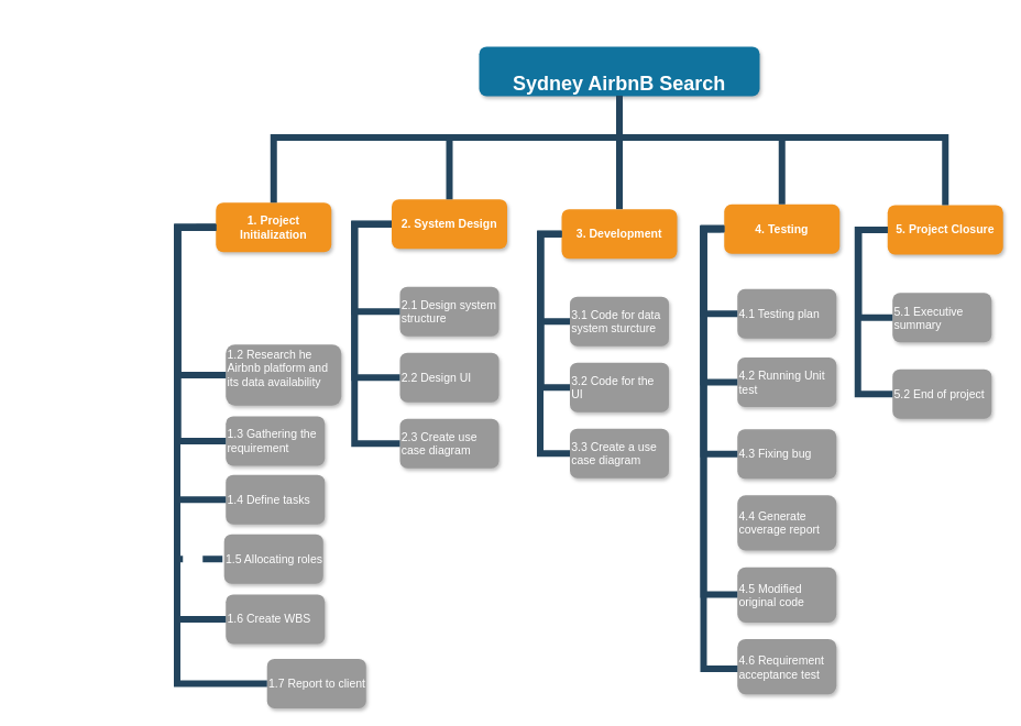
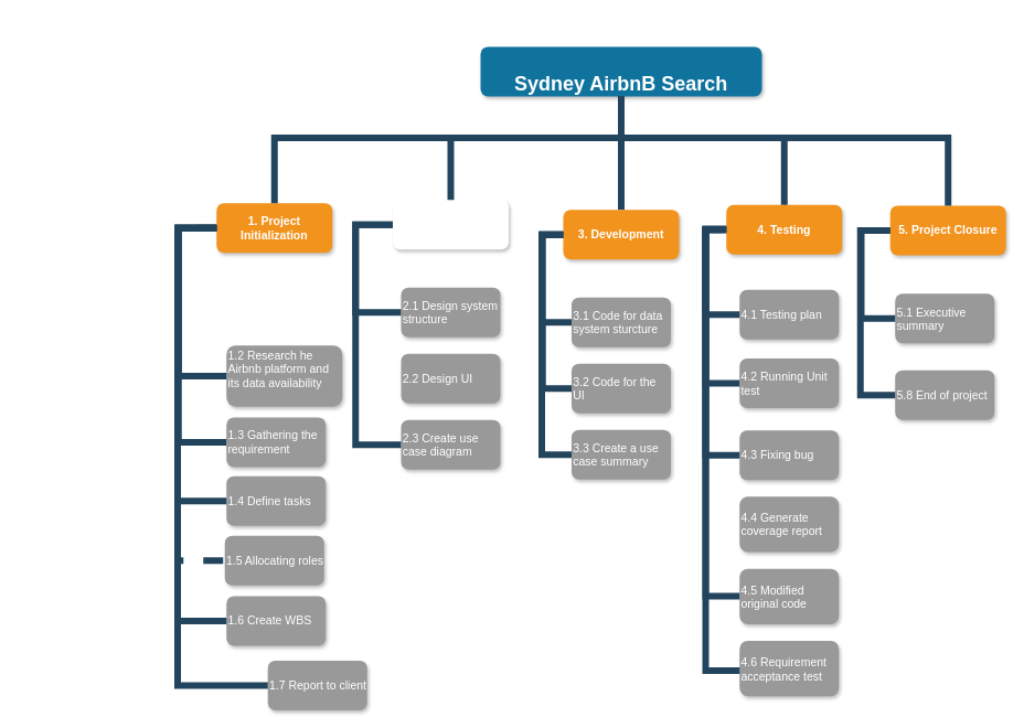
  <mxCell id="0" />
  <mxCell id="1" parent="0" />
  <mxCell id="2" value="&#10;&#10;&#10;Sydney AirbnB Search&#10;&#10;" style="whiteSpace=wrap;rounded=1;shadow=1;fillColor=#10739E;strokeColor=none;fontColor=#FFFFFF;fontStyle=1;fontSize=24" parent="1" vertex="1"><mxGeometry x="580" width="340" height="60" as="geometry" y="20" /></mxCell>
  <mxCell id="3" value="1. Project Initialization" style="whiteSpace=wrap;rounded=1;fillColor=#F2931E;strokeColor=none;shadow=1;fontColor=#FFFFFF;fontStyle=1;fontSize=14" parent="1" vertex="1"><mxGeometry x="261" y="209" width="140" height="60" as="geometry" /></mxCell>
- <mxCell id="4" value="2. System Design" style="whiteSpace=wrap;rounded=1;fillColor=#F2931E;strokeColor=none;shadow=1;fontColor=#FFFFFF;fontStyle=1;fontSize=14" parent="1" vertex="1"><mxGeometry x="474" y="205" width="140" height="60" as="geometry" /></mxCell>
+ <mxCell id="4" value="2. System Design" style="whiteSpace=wrap;rounded=1;fillColor=#ffffff;strokeColor=none;shadow=1;fontColor=#FFFFFF;fontStyle=1;fontSize=14;" parent="1" vertex="1"><mxGeometry x="474" y="205" width="140" height="60" as="geometry" /></mxCell>
  <mxCell id="5" value="3. Development" style="whiteSpace=wrap;rounded=1;fillColor=#F2931E;strokeColor=none;shadow=1;fontColor=#FFFFFF;fontStyle=1;fontSize=14" parent="1" vertex="1"><mxGeometry x="680" y="217" width="140" height="60" as="geometry" /></mxCell>
  <mxCell id="6" value="4. Testing" style="whiteSpace=wrap;rounded=1;fillColor=#F2931E;strokeColor=none;shadow=1;fontColor=#FFFFFF;fontStyle=1;fontSize=14" parent="1" vertex="1"><mxGeometry x="877" y="211.25" width="140" height="60" as="geometry" /></mxCell>
  <mxCell id="7" value="5. Project Closure" style="whiteSpace=wrap;rounded=1;fillColor=#F2931E;strokeColor=none;shadow=1;fontColor=#FFFFFF;fontStyle=1;fontSize=14" parent="1" vertex="1"><mxGeometry x="1075" y="212" width="140" height="60" as="geometry" /></mxCell>
  <mxCell id="8" value="1.2 Research he Airbnb platform and its data availability&#10; " style="whiteSpace=wrap;rounded=1;fillColor=#999999;strokeColor=none;shadow=1;fontColor=#FFFFFF;fontStyle=0;fontSize=14;align=left;" parent="1" vertex="1"><mxGeometry x="273" y="381" width="140" height="74" as="geometry" /></mxCell>
  <mxCell id="9" value="1.5 Allocating roles" style="whiteSpace=wrap;rounded=1;fillColor=#999999;strokeColor=none;shadow=1;fontColor=#FFFFFF;fontStyle=0;fontSize=14;align=left;" parent="1" vertex="1"><mxGeometry x="271" y="611" width="120" height="60" as="geometry" /></mxCell>
  <mxCell id="10" value="1.3 Gathering the requirement" style="whiteSpace=wrap;rounded=1;fillColor=#999999;strokeColor=none;shadow=1;fontColor=#FFFFFF;fontStyle=0;fontSize=14;align=left;" parent="1" vertex="1"><mxGeometry x="273" y="468" width="120" height="60" as="geometry" /></mxCell>
  <mxCell id="11" value="1.4 Define tasks" style="whiteSpace=wrap;rounded=1;fillColor=#999999;strokeColor=none;shadow=1;fontColor=#FFFFFF;fontStyle=0;fontSize=14;align=left;" parent="1" vertex="1"><mxGeometry x="273" y="539" width="120" height="60" as="geometry" /></mxCell>
  <mxCell id="12" value="2.1 Design system structure" style="whiteSpace=wrap;rounded=1;fillColor=#999999;strokeColor=none;shadow=1;fontColor=#FFFFFF;fontStyle=0;fontSize=14;align=left;" parent="1" vertex="1"><mxGeometry x="484" y="311" width="120" height="60" as="geometry" /></mxCell>
  <mxCell id="13" value="2.2 Design UI" style="whiteSpace=wrap;rounded=1;fillColor=#999999;strokeColor=none;shadow=1;fontColor=#FFFFFF;fontStyle=0;fontSize=14;align=left;" parent="1" vertex="1"><mxGeometry x="484" y="391" width="120" height="60" as="geometry" /></mxCell>
  <mxCell id="14" value="2.3 Create use case diagram" style="whiteSpace=wrap;rounded=1;fillColor=#999999;strokeColor=none;shadow=1;fontColor=#FFFFFF;fontStyle=0;fontSize=14;align=left;" parent="1" vertex="1"><mxGeometry x="484" y="471" width="120" height="60" as="geometry" /></mxCell>
  <mxCell id="15" value="3.1 Code for data system sturcture" style="whiteSpace=wrap;rounded=1;fillColor=#999999;strokeColor=none;shadow=1;fontColor=#FFFFFF;fontStyle=0;fontSize=14;align=left;" parent="1" vertex="1"><mxGeometry x="690" y="323" width="120" height="60" as="geometry" /></mxCell>
  <mxCell id="16" value="3.2 Code for the UI" style="whiteSpace=wrap;rounded=1;fillColor=#999999;strokeColor=none;shadow=1;fontColor=#FFFFFF;fontStyle=0;fontSize=14;align=left;" parent="1" vertex="1"><mxGeometry x="690" y="403" width="120" height="60" as="geometry" /></mxCell>
- <mxCell id="17" value="3.3 Create a use case diagram" style="whiteSpace=wrap;rounded=1;fillColor=#999999;strokeColor=none;shadow=1;fontColor=#FFFFFF;fontStyle=0;fontSize=14;align=left;" parent="1" vertex="1"><mxGeometry x="690" y="483" width="120" height="60" as="geometry" /></mxCell>
+ <mxCell id="17" value="3.3 Create a use case summary" style="whiteSpace=wrap;rounded=1;fillColor=#999999;strokeColor=none;shadow=1;fontColor=#FFFFFF;fontStyle=0;fontSize=14;align=left;" parent="1" vertex="1"><mxGeometry x="690" y="483" width="120" height="60" as="geometry" /></mxCell>
  <mxCell id="18" value="" style="edgeStyle=elbowEdgeStyle;elbow=horizontal;rounded=0;fontColor=#000000;endArrow=none;endFill=0;strokeWidth=8;strokeColor=#23445D;exitX=0;exitY=0.5;exitDx=0;exitDy=0;" parent="1" source="5" target="15" edge="1"><mxGeometry width="100" height="100" relative="1" as="geometry"><mxPoint x="690" y="320" as="sourcePoint" /><mxPoint x="680" y="420" as="targetPoint" /><Array as="points"><mxPoint x="654" y="300" /></Array></mxGeometry></mxCell>
  <mxCell id="19" value="" style="edgeStyle=elbowEdgeStyle;elbow=horizontal;rounded=0;fontColor=#000000;endArrow=none;endFill=0;strokeWidth=8;strokeColor=#23445D;exitX=0;exitY=0.5;exitDx=0;exitDy=0;" parent="1" source="5" target="16" edge="1"><mxGeometry width="100" height="100" relative="1" as="geometry"><mxPoint x="690" y="320" as="sourcePoint" /><mxPoint x="680" y="500" as="targetPoint" /><Array as="points"><mxPoint x="655" y="347" /></Array></mxGeometry></mxCell>
  <mxCell id="20" value="" style="edgeStyle=elbowEdgeStyle;elbow=horizontal;rounded=0;fontColor=#000000;endArrow=none;endFill=0;strokeWidth=8;strokeColor=#23445D;exitX=0;exitY=0.5;exitDx=0;exitDy=0;" parent="1" source="5" target="17" edge="1"><mxGeometry width="100" height="100" relative="1" as="geometry"><mxPoint x="690" y="320" as="sourcePoint" /><mxPoint x="680" y="580" as="targetPoint" /><Array as="points"><mxPoint x="654" y="380" /></Array></mxGeometry></mxCell>
  <mxCell id="21" value="4.1 Testing plan" style="whiteSpace=wrap;rounded=1;fillColor=#999999;strokeColor=none;shadow=1;fontColor=#FFFFFF;fontStyle=0;fontSize=14;align=left;" parent="1" vertex="1"><mxGeometry x="893" y="313.75" width="120" height="60" as="geometry" /></mxCell>
  <mxCell id="22" value="4.2 Running Unit test" style="whiteSpace=wrap;rounded=1;fillColor=#999999;strokeColor=none;shadow=1;fontColor=#FFFFFF;fontStyle=0;fontSize=14;align=left;" parent="1" vertex="1"><mxGeometry x="893" y="396.75" width="120" height="60" as="geometry" /></mxCell>
  <mxCell id="23" value="4.3 Fixing bug" style="whiteSpace=wrap;rounded=1;fillColor=#999999;strokeColor=none;shadow=1;fontColor=#FFFFFF;fontStyle=0;fontSize=14;align=left;" parent="1" vertex="1"><mxGeometry x="893" y="483.75" width="120" height="60" as="geometry" /></mxCell>
  <mxCell id="24" value="4.4 Generate coverage report" style="whiteSpace=wrap;rounded=1;fillColor=#999999;strokeColor=none;shadow=1;fontColor=#FFFFFF;fontStyle=0;fontSize=14;align=left;" parent="1" vertex="1"><mxGeometry x="893" y="563.75" width="120" height="67" as="geometry" /></mxCell>
  <mxCell id="25" value="" style="edgeStyle=elbowEdgeStyle;elbow=horizontal;rounded=0;fontColor=#000000;endArrow=none;endFill=0;strokeWidth=8;strokeColor=#23445D;exitX=0;exitY=0.5;exitDx=0;exitDy=0;entryX=0;entryY=0.5;entryDx=0;entryDy=0;" parent="1" source="6" target="21" edge="1"><mxGeometry width="100" height="100" relative="1" as="geometry"><mxPoint x="902" y="288.25" as="sourcePoint" /><mxPoint x="902" y="388.25" as="targetPoint" /><Array as="points"><mxPoint x="852" y="328.25" /><mxPoint x="882" y="338.25" /></Array></mxGeometry></mxCell>
  <mxCell id="26" value="5.1 Executive summary" style="whiteSpace=wrap;rounded=1;fillColor=#999999;strokeColor=none;shadow=1;fontColor=#FFFFFF;fontStyle=0;fontSize=14;align=left;" parent="1" vertex="1"><mxGeometry x="1081" y="318.5" width="120" height="60" as="geometry" /></mxCell>
- <mxCell id="27" value="5.2 End of project" style="whiteSpace=wrap;rounded=1;fillColor=#999999;strokeColor=none;shadow=1;fontColor=#FFFFFF;fontStyle=0;fontSize=14;align=left;" parent="1" vertex="1"><mxGeometry x="1081" y="411" width="120" height="60" as="geometry" /></mxCell>
+ <mxCell id="27" value="5.8 End of project" style="whiteSpace=wrap;rounded=1;fillColor=#999999;strokeColor=none;shadow=1;fontColor=#FFFFFF;fontStyle=0;fontSize=14;align=left;" parent="1" vertex="1"><mxGeometry x="1081" y="411" width="120" height="60" as="geometry" /></mxCell>
  <mxCell id="28" value="" style="edgeStyle=elbowEdgeStyle;elbow=horizontal;rounded=0;fontColor=#000000;endArrow=none;endFill=0;strokeWidth=8;strokeColor=#23445D;exitX=0;exitY=0.5;exitDx=0;exitDy=0;entryX=0;entryY=0.5;entryDx=0;entryDy=0;" parent="1" source="7" target="26" edge="1"><mxGeometry width="100" height="100" relative="1" as="geometry"><mxPoint x="1115" y="243" as="sourcePoint" /><mxPoint x="1115" y="343" as="targetPoint" /><Array as="points"><mxPoint x="1040" y="304" /></Array></mxGeometry></mxCell>
  <mxCell id="29" value="" style="edgeStyle=elbowEdgeStyle;elbow=vertical;rounded=0;fontColor=#000000;endArrow=none;endFill=0;strokeWidth=8;strokeColor=#23445D;" parent="1" source="2" target="3" edge="1"><mxGeometry width="100" height="100" relative="1" as="geometry"><mxPoint x="320" y="150" as="sourcePoint" /><mxPoint x="420" y="50" as="targetPoint" /><Array as="points"><mxPoint x="520" y="130" /></Array></mxGeometry></mxCell>
  <mxCell id="30" value="" style="edgeStyle=elbowEdgeStyle;elbow=vertical;rounded=0;fontColor=#000000;endArrow=none;endFill=0;strokeWidth=8;strokeColor=#23445D;entryX=0.5;entryY=0;entryDx=0;entryDy=0;" parent="1" source="2" target="4" edge="1"><mxGeometry width="100" height="100" relative="1" as="geometry"><mxPoint x="330" y="160" as="sourcePoint" /><mxPoint x="430" y="60" as="targetPoint" /><Array as="points"><mxPoint x="510" y="130" /></Array></mxGeometry></mxCell>
  <mxCell id="31" value="" style="edgeStyle=elbowEdgeStyle;elbow=vertical;rounded=0;fontColor=#000000;endArrow=none;endFill=0;strokeWidth=8;strokeColor=#23445D;" parent="1" source="2" target="5" edge="1"><mxGeometry width="100" height="100" relative="1" as="geometry"><mxPoint x="340" y="170" as="sourcePoint" /><mxPoint x="440" y="70" as="targetPoint" /></mxGeometry></mxCell>
  <mxCell id="32" value="" style="edgeStyle=elbowEdgeStyle;elbow=vertical;rounded=0;fontColor=#000000;endArrow=none;endFill=0;strokeWidth=8;strokeColor=#23445D;entryX=0.5;entryY=0;entryDx=0;entryDy=0;" parent="1" source="2" target="6" edge="1"><mxGeometry width="100" height="100" relative="1" as="geometry"><mxPoint x="350" y="180" as="sourcePoint" /><mxPoint x="450" y="80" as="targetPoint" /><Array as="points"><mxPoint x="940" y="130" /></Array></mxGeometry></mxCell>
  <mxCell id="33" value="" style="edgeStyle=elbowEdgeStyle;elbow=vertical;rounded=0;fontColor=#000000;endArrow=none;endFill=0;strokeWidth=8;strokeColor=#23445D;" parent="1" source="2" target="7" edge="1"><mxGeometry width="100" height="100" relative="1" as="geometry"><mxPoint x="360" y="190" as="sourcePoint" /><mxPoint x="460" y="90" as="targetPoint" /><Array as="points"><mxPoint x="1010" y="130" /></Array></mxGeometry></mxCell>
  <mxCell id="34" value="1.6 Create WBS" style="whiteSpace=wrap;rounded=1;fillColor=#999999;strokeColor=none;shadow=1;fontColor=#FFFFFF;fontStyle=0;fontSize=14;align=left;" parent="1" vertex="1"><mxGeometry x="273" y="684" width="120" height="60" as="geometry" /></mxCell>
  <mxCell id="35" value="1.7 Report to client" style="whiteSpace=wrap;rounded=1;fillColor=#999999;strokeColor=none;shadow=1;fontColor=#FFFFFF;fontStyle=0;fontSize=14;align=left;" parent="1" vertex="1"><mxGeometry x="323" y="762" width="120" height="60" as="geometry" /></mxCell>
  <mxCell id="36" value="" style="edgeStyle=elbowEdgeStyle;elbow=vertical;rounded=0;fontColor=#000000;endArrow=none;endFill=0;strokeWidth=8;strokeColor=#23445D;exitX=0;exitY=0.5;exitDx=0;exitDy=0;entryX=0;entryY=0.5;entryDx=0;entryDy=0;" parent="1" source="3" target="8" edge="1"><mxGeometry width="100" height="100" relative="1" as="geometry"><mxPoint x="80" y="320" as="sourcePoint" /><mxPoint x="90" y="450" as="targetPoint" /><Array as="points"><mxPoint x="215" y="327" /></Array></mxGeometry></mxCell>
  <mxCell id="37" value="" style="edgeStyle=elbowEdgeStyle;elbow=vertical;rounded=0;fontColor=#000000;endArrow=none;endFill=0;strokeWidth=8;strokeColor=#23445D;exitX=0;exitY=0.5;exitDx=0;exitDy=0;entryX=0;entryY=0.5;entryDx=0;entryDy=0;" parent="1" source="3" target="10" edge="1"><mxGeometry width="100" height="100" relative="1" as="geometry"><mxPoint x="90" y="437" as="sourcePoint" /><mxPoint x="100" y="567" as="targetPoint" /><Array as="points"><mxPoint x="215" y="373" /></Array></mxGeometry></mxCell>
  <mxCell id="38" value="" style="edgeStyle=elbowEdgeStyle;elbow=vertical;rounded=0;fontColor=#000000;endArrow=none;endFill=0;strokeWidth=8;strokeColor=#23445D;entryX=0;entryY=0.5;entryDx=0;entryDy=0;exitX=0;exitY=0.5;exitDx=0;exitDy=0;" parent="1" source="3" target="34" edge="1"><mxGeometry width="100" height="100" relative="1" as="geometry"><mxPoint x="30" y="807" as="sourcePoint" /><mxPoint y="897" as="targetPoint" x="110" /><Array as="points"><mxPoint x="214" y="480" /><mxPoint x="60" y="767" /></Array></mxGeometry></mxCell>
  <mxCell id="39" value="" style="edgeStyle=elbowEdgeStyle;elbow=vertical;rounded=0;fontColor=#000000;endArrow=none;endFill=0;strokeWidth=8;strokeColor=#23445D;exitX=0;exitY=0.5;exitDx=0;exitDy=0;entryX=0;entryY=0.5;entryDx=0;entryDy=0;" parent="1" source="3" target="35" edge="1"><mxGeometry width="100" height="100" relative="1" as="geometry"><mxPoint y="847" as="sourcePoint" x="110" /><mxPoint x="120" y="977" as="targetPoint" /><Array as="points"><mxPoint x="214" y="514" /></Array></mxGeometry></mxCell>
  <mxCell id="40" value="" style="edgeStyle=elbowEdgeStyle;elbow=vertical;rounded=0;fontColor=#000000;endArrow=none;endFill=0;strokeWidth=8;strokeColor=#23445D;exitX=0;exitY=0.5;exitDx=0;exitDy=0;entryX=0;entryY=0.5;entryDx=0;entryDy=0;dashed=1;" parent="1" source="3" target="9" edge="1"><mxGeometry width="100" height="100" relative="1" as="geometry"><mxPoint x="60" y="597" as="sourcePoint" /><mxPoint x="70" y="727" as="targetPoint" /><Array as="points"><mxPoint x="214" y="445" /><mxPoint x="20" y="597" /></Array></mxGeometry></mxCell>
  <mxCell id="41" value="" style="edgeStyle=elbowEdgeStyle;elbow=vertical;rounded=0;fontColor=#000000;endArrow=none;endFill=0;strokeWidth=8;strokeColor=#23445D;exitX=0;exitY=0.5;exitDx=0;exitDy=0;entryX=0;entryY=0.5;entryDx=0;entryDy=0;" parent="1" source="3" target="11" edge="1"><mxGeometry width="100" height="100" relative="1" as="geometry"><mxPoint x="100" y="287" as="sourcePoint" /><mxPoint y="417" as="targetPoint" x="110" /><Array as="points"><mxPoint x="214" y="402" /></Array></mxGeometry></mxCell>
  <mxCell id="42" value="" style="edgeStyle=elbowEdgeStyle;elbow=horizontal;rounded=0;fontColor=#000000;endArrow=none;endFill=0;strokeWidth=8;strokeColor=#23445D;exitX=0;exitY=0.5;exitDx=0;exitDy=0;entryX=0;entryY=0.5;entryDx=0;entryDy=0;" parent="1" source="4" target="12" edge="1"><mxGeometry width="100" height="100" relative="1" as="geometry"><mxPoint x="280" y="220" as="sourcePoint" /><mxPoint x="280" y="320" as="targetPoint" /><Array as="points"><mxPoint x="429" y="280" /></Array></mxGeometry></mxCell>
- <mxCell id="43" value="" style="edgeStyle=elbowEdgeStyle;elbow=horizontal;rounded=0;fontColor=#000000;endArrow=none;endFill=0;strokeWidth=8;strokeColor=#23445D;exitX=0;exitY=0.5;exitDx=0;exitDy=0;entryX=0;entryY=0.5;entryDx=0;entryDy=0;" parent="1" source="4" target="13" edge="1"><mxGeometry width="100" height="100" relative="1" as="geometry"><mxPoint x="260" y="400" as="sourcePoint" /><mxPoint x="260" y="500" as="targetPoint" /><Array as="points"><mxPoint x="429" y="334" /></Array></mxGeometry></mxCell>
  <mxCell id="44" value="" style="edgeStyle=elbowEdgeStyle;elbow=horizontal;rounded=0;fontColor=#000000;endArrow=none;endFill=0;strokeWidth=8;strokeColor=#23445D;exitX=0;exitY=0.5;exitDx=0;exitDy=0;entryX=0;entryY=0.5;entryDx=0;entryDy=0;" parent="1" source="4" target="14" edge="1"><mxGeometry width="100" height="100" relative="1" as="geometry"><mxPoint x="260" y="450" as="sourcePoint" /><mxPoint x="260" y="550" as="targetPoint" /><Array as="points"><mxPoint x="429" y="361" /></Array></mxGeometry></mxCell>
  <mxCell id="45" value="" style="edgeStyle=elbowEdgeStyle;elbow=horizontal;rounded=0;fontColor=#000000;endArrow=none;endFill=0;strokeWidth=8;strokeColor=#23445D;entryX=0;entryY=0.5;entryDx=0;entryDy=0;exitX=0;exitY=0.5;exitDx=0;exitDy=0;" parent="1" source="6" target="22" edge="1"><mxGeometry width="100" height="100" relative="1" as="geometry"><mxPoint x="1002" y="278.25" as="sourcePoint" /><mxPoint x="1052" y="361.25" as="targetPoint" /><Array as="points"><mxPoint x="852" y="318.25" /><mxPoint x="882" y="318.25" /></Array></mxGeometry></mxCell>
  <mxCell id="46" value="" style="edgeStyle=elbowEdgeStyle;elbow=horizontal;rounded=0;fontColor=#000000;endArrow=none;endFill=0;strokeWidth=8;strokeColor=#23445D;exitX=0;exitY=0.5;exitDx=0;exitDy=0;entryX=0;entryY=0.5;entryDx=0;entryDy=0;" parent="1" source="6" target="23" edge="1"><mxGeometry width="100" height="100" relative="1" as="geometry"><mxPoint x="1172" y="708.25" as="sourcePoint" /><mxPoint x="982" y="508.25" as="targetPoint" /><Array as="points"><mxPoint x="852" y="288.25" /><mxPoint x="882" y="378.25" /></Array></mxGeometry></mxCell>
  <mxCell id="47" value="" style="edgeStyle=elbowEdgeStyle;elbow=horizontal;rounded=0;fontColor=#000000;endArrow=none;endFill=0;strokeWidth=8;strokeColor=#23445D;exitX=0;exitY=0.5;exitDx=0;exitDy=0;entryX=0;entryY=0.5;entryDx=0;entryDy=0;" parent="1" source="7" target="27" edge="1"><mxGeometry width="100" height="100" relative="1" as="geometry"><mxPoint x="1105" y="409" as="sourcePoint" /><mxPoint x="1105" y="509" as="targetPoint" /><Array as="points"><mxPoint x="1039" y="356" /></Array></mxGeometry></mxCell>
  <mxCell id="48" value="4.5 Modified original code" style="whiteSpace=wrap;rounded=1;fillColor=#999999;strokeColor=none;shadow=1;fontColor=#FFFFFF;fontStyle=0;fontSize=14;align=left;" vertex="1" parent="1"><mxGeometry x="893" y="651" width="120" height="67" as="geometry" /></mxCell>
  <mxCell id="49" value="4.6 Requirement acceptance test" style="whiteSpace=wrap;rounded=1;fillColor=#999999;strokeColor=none;shadow=1;fontColor=#FFFFFF;fontStyle=0;fontSize=14;align=left;" vertex="1" parent="1"><mxGeometry x="893" y="738" width="120" height="67" as="geometry" /></mxCell>
  <mxCell id="50" value="" style="edgeStyle=elbowEdgeStyle;elbow=horizontal;rounded=0;fontColor=#000000;endArrow=none;endFill=0;strokeWidth=8;strokeColor=#23445D;" edge="1" parent="1"><mxGeometry width="100" height="100" relative="1" as="geometry"><mxPoint x="873" y="241" as="sourcePoint" /><mxPoint x="893" y="684" as="targetPoint" /><Array as="points"><mxPoint x="852" y="462" /></Array></mxGeometry></mxCell>
  <mxCell id="51" value="" style="edgeStyle=elbowEdgeStyle;elbow=horizontal;rounded=0;fontColor=#000000;endArrow=none;endFill=0;strokeWidth=8;strokeColor=#23445D;exitX=0;exitY=0.5;exitDx=0;exitDy=0;entryX=0.001;entryY=0.54;entryDx=0;entryDy=0;entryPerimeter=0;" edge="1" parent="1" target="49"><mxGeometry width="100" height="100" relative="1" as="geometry"><mxPoint x="877" y="240" as="sourcePoint" /><mxPoint x="870" y="773.533" as="targetPoint" /><Array as="points"><mxPoint x="852" y="339" /></Array></mxGeometry></mxCell>
